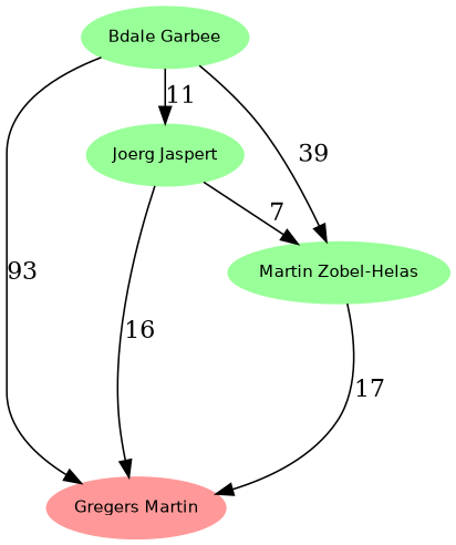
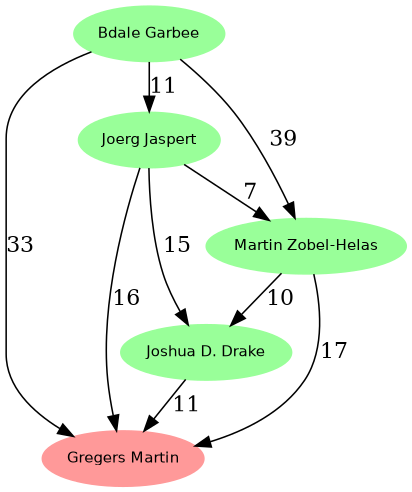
  digraph {
    ranksep=0.25
    node [color="#99ff99" fontname=Helvetica fontsize=10 style=filled]
    "Bdale Garbee"
    "Joerg Jaspert"
    "Martin Zobel-Helas"
    n4 [color="#ff9999" label="Gregers Martin"]
+   "Joshua D. Drake"
    "Bdale Garbee" -> "Joerg Jaspert" [label=11]
    "Bdale Garbee" -> "Martin Zobel-Helas" [label=39]
-   "Bdale Garbee" -> n4 [label=93]
+   "Bdale Garbee" -> n4 [label=33]
    "Joerg Jaspert" -> "Martin Zobel-Helas" [label=7]
    "Joerg Jaspert" -> n4 [label=16]
+   "Joerg Jaspert" -> "Joshua D. Drake" [label=15]
    "Martin Zobel-Helas" -> n4 [label=17]
+   "Martin Zobel-Helas" -> "Joshua D. Drake" [label=10]
+   "Joshua D. Drake" -> n4 [label=11]
  }
